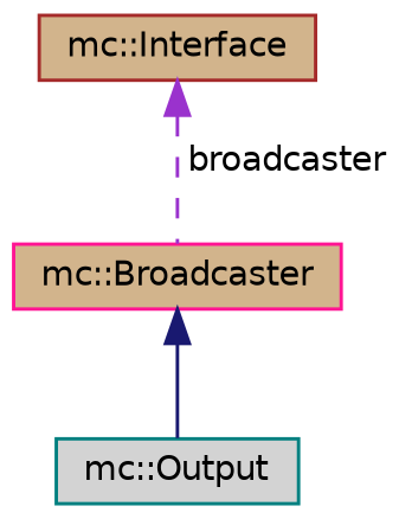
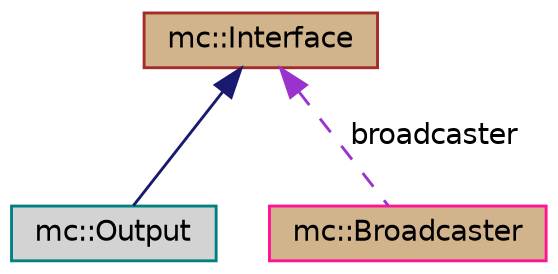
  digraph {
    node [fillcolor=tan fontname=Helvetica fontsize=10 shape=record style=filled]
    edge [dir=back fontname=Helvetica fontsize=10 labelfontname=Helvetica labelfontsize=10]
    n1 [color=teal fillcolor=lightgrey fontcolor=black height=0.2 label="mc::Output" width=0.4]
    n2 [color=brown height=0.2 label="mc::Interface" width=0.4]
    n3 [color=deeppink height=0.2 label="mc::Broadcaster" width=0.4]
-   n3 -> n1 [color=midnightblue style=solid]
+   n2 -> n1 [color=midnightblue style=solid]
    n2 -> n3 [color=darkorchid3 label=" broadcaster" style=dashed]
  }
